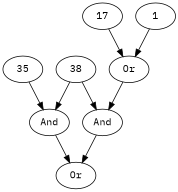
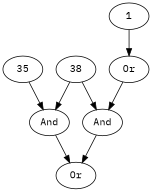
  digraph {
    fontname="IBM Plex Mono"
    node [canberoot=1 operator=BE xpos=0 ypos=0 fontname="IBM Plex Mono" cost_probabilitydelta=0.05 delay_probabilitydelta=0.05 distribution=Attacker probability=1.0 probabilitydelta=0.0 uncertainty=0.0]
    edge [fontname="IBM Plex Mono"]
    n1 [label=And operator=AND cost_probabilitydelta="" delay_probabilitydelta="" distribution="" probability="" probabilitydelta="" uncertainty=""]
    n2 [label=Or operator=OR cost_probabilitydelta="" delay_probabilitydelta="" distribution="" probability="" probabilitydelta="" uncertainty=""]
    38 [cost=88.0 cost_uncertainty=0.07099694508473367 delay=49.0 delay_uncertainty=0.012208429352713749]
    35 [cost=14.0 cost_uncertainty=0.09110724172066886 delay=28.0 delay_uncertainty=0.0807807256313055]
    38 [cost=88.0 cost_uncertainty=0.07099694508473367 delay=49.0 delay_uncertainty=0.012208429352713749]
    n6 [label=And operator=AND cost_probabilitydelta="" delay_probabilitydelta="" distribution="" probability="" probabilitydelta="" uncertainty=""]
-   17 [cost=86.0 cost_uncertainty=0.019726101411308077 delay=58.0 delay_uncertainty=0.013251265326623763]
    n8 [label=Or operator=OR cost_probabilitydelta="" delay_probabilitydelta="" distribution="" probability="" probabilitydelta="" uncertainty=""]
    1 [cost=55.0 cost_uncertainty=0.058421881006212324 delay=53.0 delay_uncertainty=0.061569712920534786]
    n1 -> n2
    38 -> n1
    35 -> n1
    38 -> n6
    n6 -> n2
-   17 -> n8
    n8 -> n6
    1 -> n8
  }
